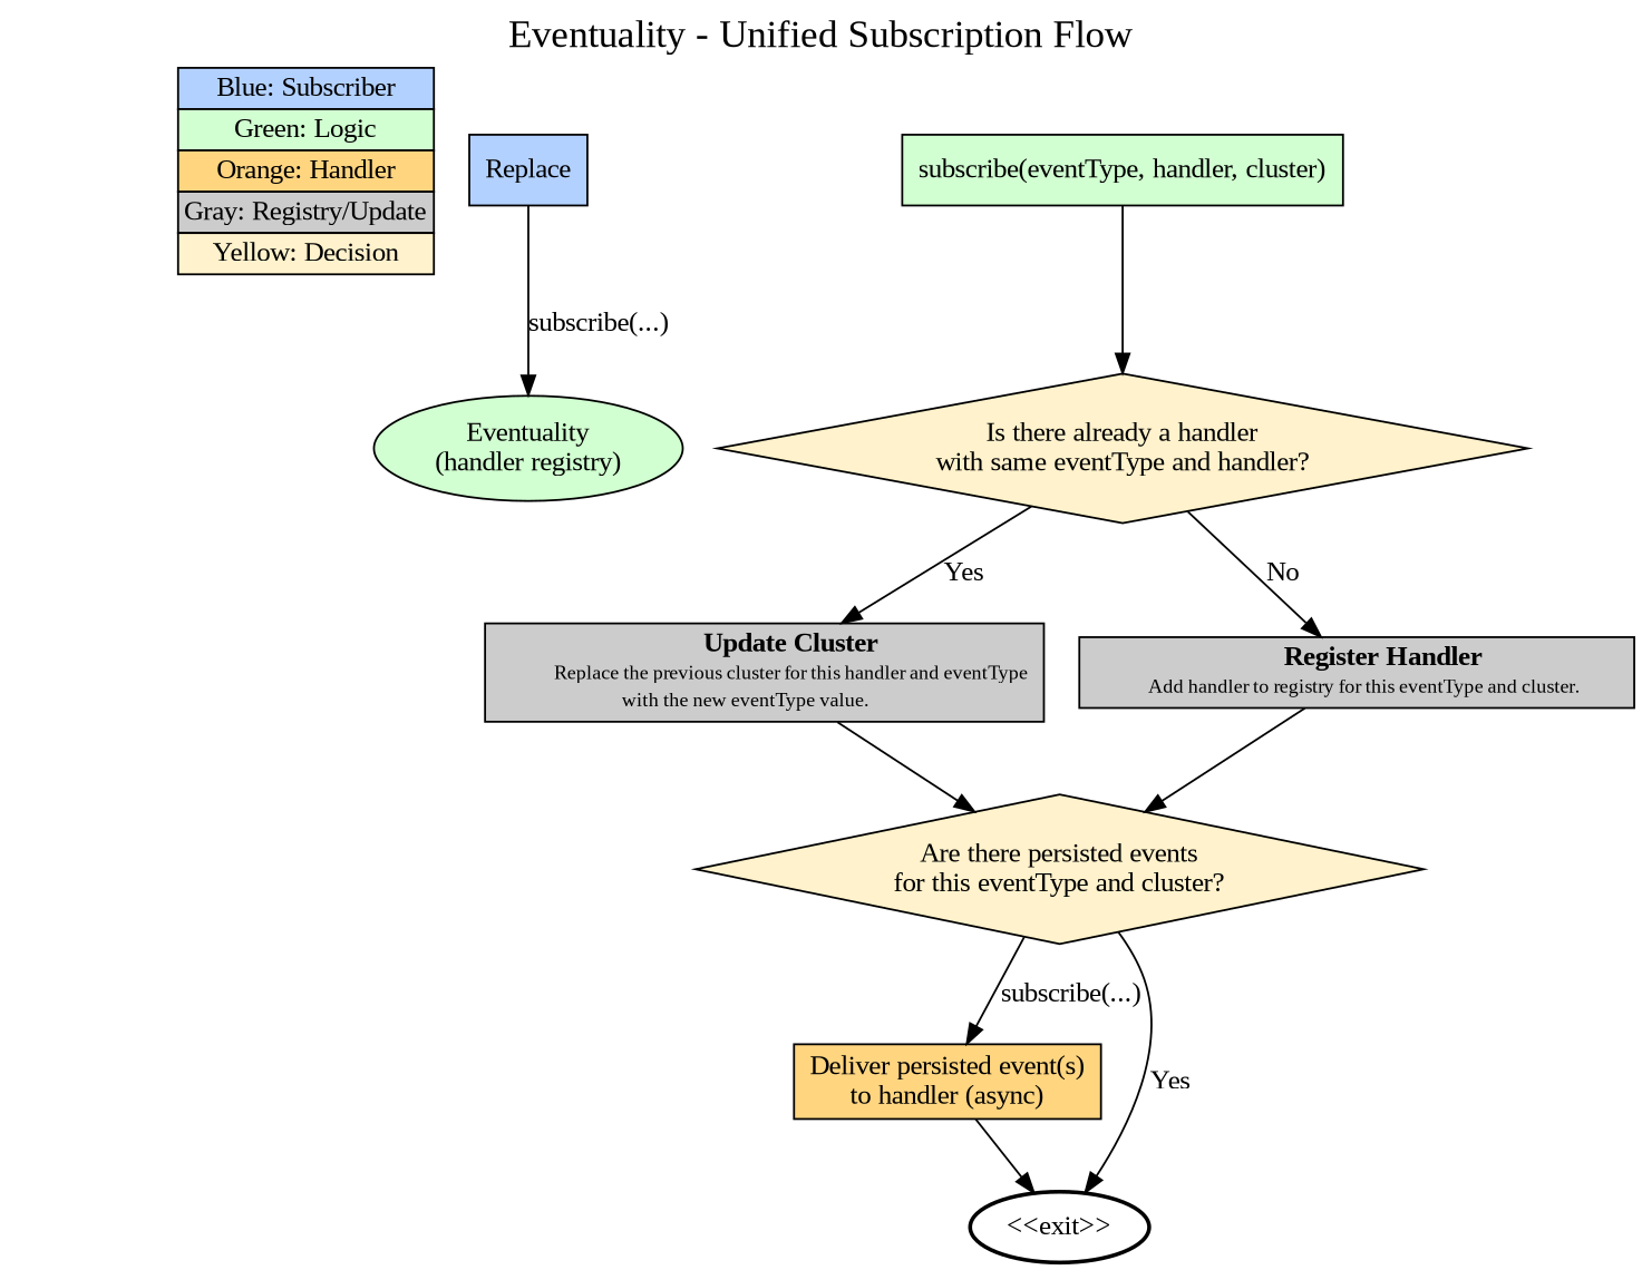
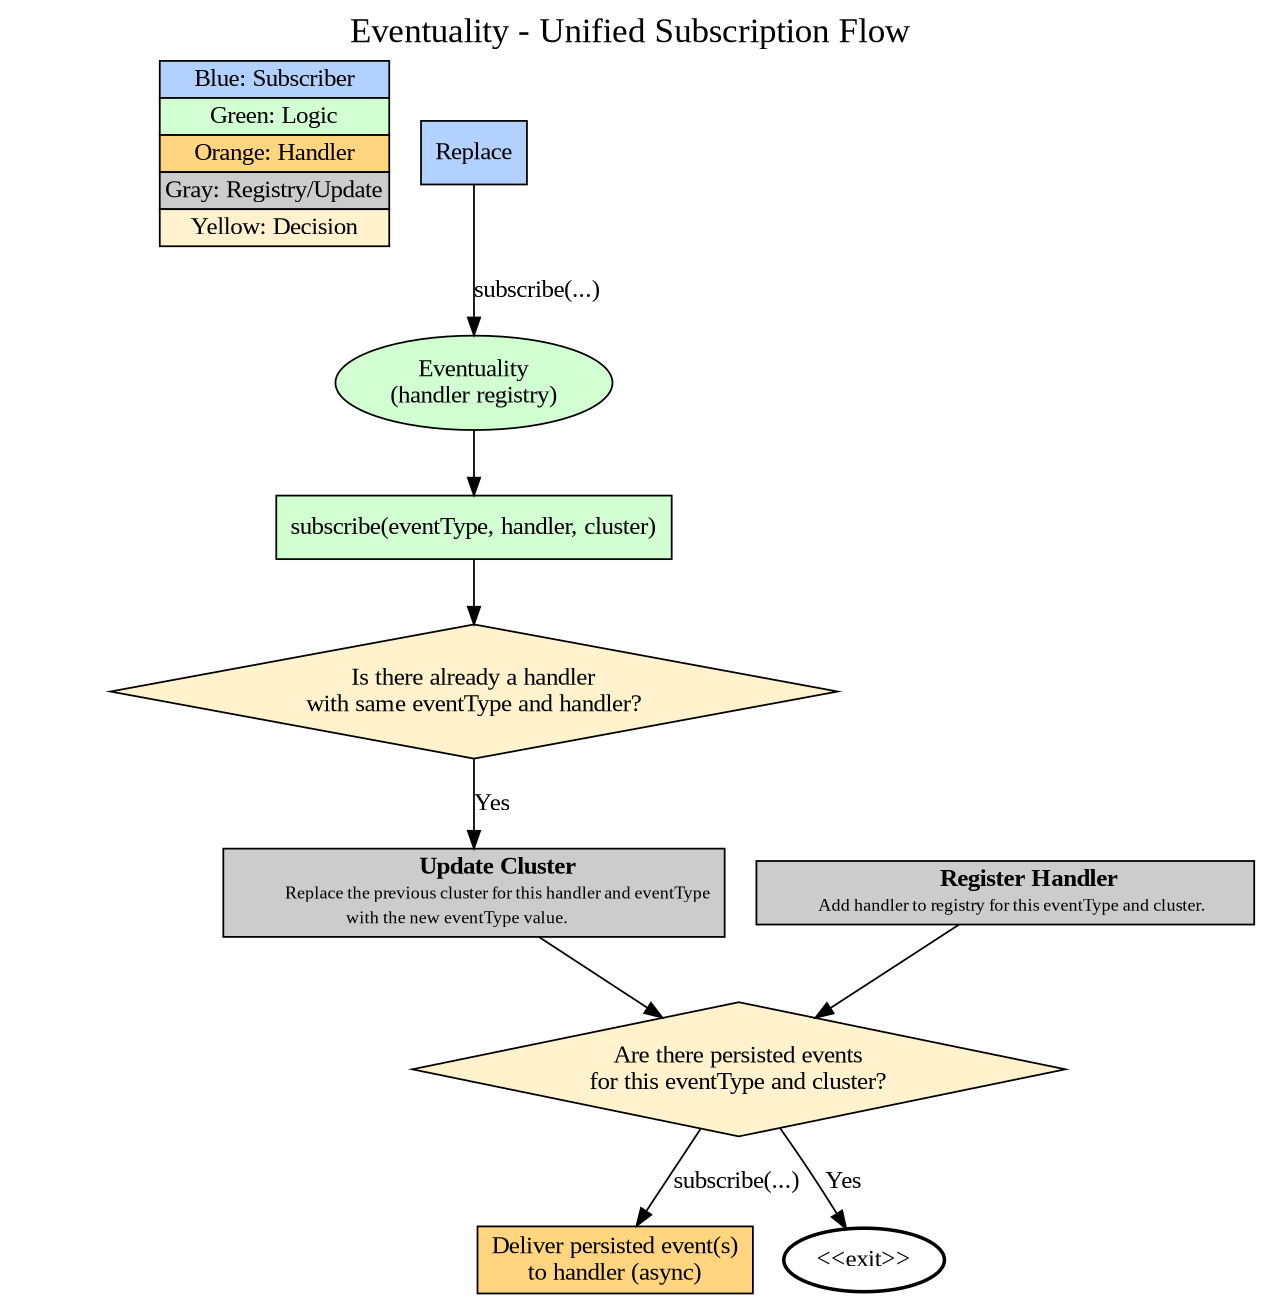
  digraph {
    fontname="Liberation Serif"
    fontsize=20
    label="Eventuality - Unified Subscription Flow"
    labelloc=top
    rankdir=TB
    node [fontname="Liberation Serif" shape=box style=filled]
    edge [fontname="Liberation Serif"]
    spacer [height=0.01 style=invis width=0.01]
    n2 [label=<         <TABLE BORDER="0" CELLBORDER="1" CELLSPACING="0" CELLPADDING="2">             <TR><TD BGCOLOR="#B3D1FF">Blue: Subscriber</TD></TR>             <TR><TD BGCOLOR="#D1FFD1">Green: Logic</TD></TR>             <TR><TD BGCOLOR="#FFD580">Orange: Handler</TD></TR>             <TR><TD BGCOLOR="#CCCCCC">Gray: Registry/Update</TD></TR>             <TR><TD BGCOLOR="#FFF2CC">Yellow: Decision</TD></TR>         </TABLE>     > margin=0 shape=none]
    n3 [fillcolor="#B3D1FF" label=Replace]
    n4 [fillcolor="#D1FFD1" label="Eventuality\n(handler registry)" shape=ellipse]
    n5 [fillcolor="#D1FFD1" label="subscribe(eventType, handler, cluster)"]
    n6 [fillcolor="#FFF2CC" label="Is there already a handler\nwith same eventType and handler?" shape=diamond]
    n7 [fillcolor="#CCCCCC" label=<       <B>Update Cluster</B><br/>       <FONT POINT-SIZE="10">Replace the previous cluster for this handler and eventType<br/>with the new eventType value.</FONT>     >]
    n8 [fillcolor="#CCCCCC" label=<       <B>Register Handler</B><br/>       <FONT POINT-SIZE="10">Add handler to registry for this eventType and cluster.</FONT>     >]
    n9 [fillcolor="#FFF2CC" label="Are there persisted events\nfor this eventType and cluster?" shape=diamond]
    n10 [fillcolor="#FFD580" label="Deliver persisted event(s)\nto handler (async)"]
    n11 [fillcolor="#FFFFFF" label="<<exit>>" shape=oval style=bold]
    subgraph sub_1 {
      rank=min
      spacer
      n2
    }
    spacer -> n2 [style=invis]
    n3 -> n4 [label="subscribe(...)"]
+   n4 -> n5
    n5 -> n6
    n6 -> n7 [label=Yes]
-   n6 -> n8 [label=No]
    n7 -> n9
    n8 -> n9
    n9 -> n10 [label="subscribe(...)"]
    n9 -> n11 [label=Yes]
-   n10 -> n11
  }
